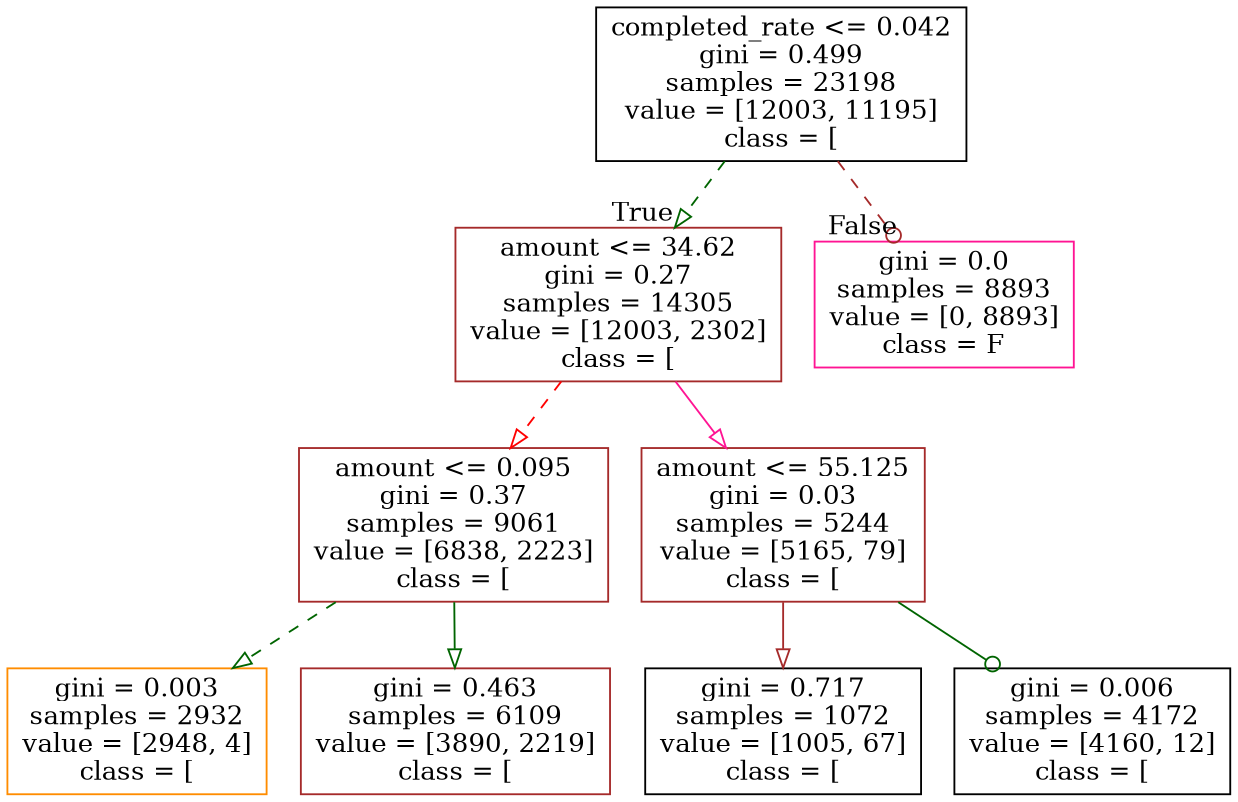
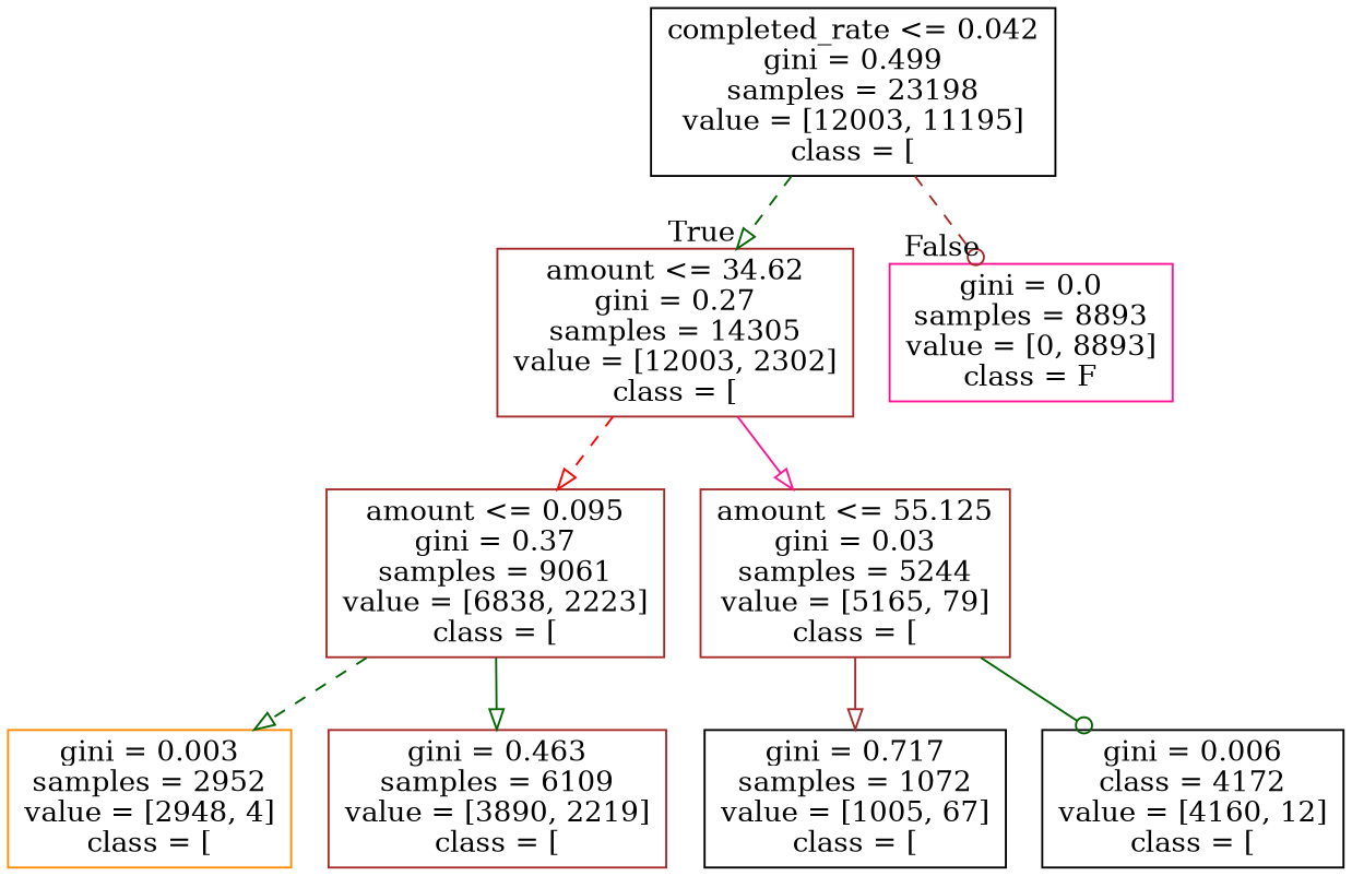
  digraph {
    node [color=brown shape=box]
    edge [arrowhead=onormal color=darkgreen style=dashed]
    n1 [color=black label="completed_rate <= 0.042\ngini = 0.499\nsamples = 23198\nvalue = [12003, 11195]\nclass = ["]
    n2 [label="amount <= 34.62\ngini = 0.27\nsamples = 14305\nvalue = [12003, 2302]\nclass = ["]
    n3 [color=deeppink label="gini = 0.0\nsamples = 8893\nvalue = [0, 8893]\nclass = F"]
    n4 [label="amount <= 0.095\ngini = 0.37\nsamples = 9061\nvalue = [6838, 2223]\nclass = ["]
    n5 [label="amount <= 55.125\ngini = 0.03\nsamples = 5244\nvalue = [5165, 79]\nclass = ["]
-   n6 [color=darkorange label="gini = 0.003\nsamples = 2932\nvalue = [2948, 4]\nclass = ["]
+   n6 [color=darkorange label="gini = 0.003\nsamples = 2952\nvalue = [2948, 4]\nclass = ["]
    n7 [label="gini = 0.463\nsamples = 6109\nvalue = [3890, 2219]\nclass = ["]
    n8 [color=black label="gini = 0.717\nsamples = 1072\nvalue = [1005, 67]\nclass = ["]
-   n9 [color=black label="gini = 0.006\nsamples = 4172\nvalue = [4160, 12]\nclass = ["]
+   n9 [color=black label="gini = 0.006\nclass = 4172\nvalue = [4160, 12]\nclass = ["]
    n1 -> n2 [headlabel=True labelangle=45 labeldistance=2.5]
    n1 -> n3 [arrowhead=odot color=brown headlabel=False labelangle=-45 labeldistance=2.5]
    n2 -> n4 [color=red]
    n2 -> n5 [color=deeppink style=solid]
    n4 -> n6
    n4 -> n7 [style=solid]
    n5 -> n8 [color=brown style=solid]
    n5 -> n9 [arrowhead=odot style=solid]
  }
